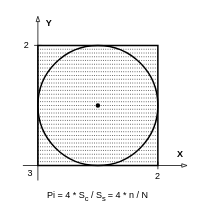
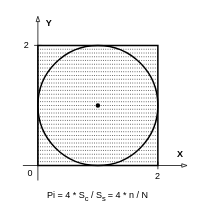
  <mxCell id="0" />
  <mxCell id="1" parent="0" />
  <mxCell id="2" value="" style="whiteSpace=wrap;html=1;aspect=fixed;fillColor=none;strokeWidth=2;fontFamily=Helvetica;" parent="1" vertex="1"><mxGeometry x="50" y="60" width="160" height="160" as="geometry" /></mxCell>
  <mxCell id="3" value="" style="endArrow=blockThin;html=1;rounded=0;endFill=0;strokeWidth=1;fontFamily=Helvetica;" parent="1" edge="1"><mxGeometry width="50" height="50" relative="1" as="geometry"><mxPoint x="50" y="240" as="sourcePoint" /><mxPoint x="50" y="20" as="targetPoint" /></mxGeometry></mxCell>
  <mxCell id="4" value="" style="endArrow=blockThin;html=1;rounded=0;endFill=0;strokeWidth=1;fontFamily=Helvetica;" parent="1" edge="1"><mxGeometry width="50" height="50" relative="1" as="geometry"><mxPoint x="30" y="220" as="sourcePoint" /><mxPoint x="250" y="220" as="targetPoint" /></mxGeometry></mxCell>
  <mxCell id="5" value="" style="ellipse;whiteSpace=wrap;html=1;aspect=fixed;fillColor=none;strokeWidth=2;fontFamily=Helvetica;" parent="1" vertex="1"><mxGeometry x="50" y="60" width="160" height="160" as="geometry" /></mxCell>
  <mxCell id="6" value="" style="endArrow=none;dashed=1;html=1;dashPattern=1 2;strokeWidth=1;rounded=0;fontFamily=Helvetica;" parent="1" edge="1"><mxGeometry width="50" height="50" relative="1" as="geometry"><mxPoint x="50" y="210" as="sourcePoint" /><mxPoint x="210" y="210" as="targetPoint" /></mxGeometry></mxCell>
  <mxCell id="7" value="" style="endArrow=none;dashed=1;html=1;dashPattern=1 2;strokeWidth=1;rounded=0;fontFamily=Helvetica;" parent="1" edge="1"><mxGeometry width="50" height="50" relative="1" as="geometry"><mxPoint x="50" y="214.84" as="sourcePoint" /><mxPoint x="210" y="215" as="targetPoint" /></mxGeometry></mxCell>
  <mxCell id="8" value="&lt;b&gt;X&lt;/b&gt;" style="text;html=1;align=center;verticalAlign=middle;whiteSpace=wrap;rounded=0;fontFamily=Helvetica;" parent="1" vertex="1"><mxGeometry x="230" y="190" width="20" height="30" as="geometry" /></mxCell>
  <mxCell id="9" value="&lt;font&gt;&lt;b&gt;Y&lt;/b&gt;&lt;/font&gt;" style="text;html=1;align=center;verticalAlign=middle;whiteSpace=wrap;rounded=0;fontFamily=Helvetica;" parent="1" vertex="1"><mxGeometry x="50" y="20" width="30" height="20" as="geometry" /></mxCell>
  <mxCell id="10" value="Pi = 4 * S&lt;sub style=&quot;&quot;&gt;c&lt;/sub&gt;&amp;nbsp;/ S&lt;sub style=&quot;&quot;&gt;s&amp;nbsp;&lt;/sub&gt;= 4 * n / N" style="text;html=1;align=center;verticalAlign=middle;whiteSpace=wrap;rounded=0;fontFamily=Helvetica;" parent="1" vertex="1"><mxGeometry x="30" y="251" width="200" height="20" as="geometry" /></mxCell>
- <mxCell id="11" value="&lt;font&gt;3&lt;/font&gt;" style="text;html=1;align=center;verticalAlign=middle;whiteSpace=wrap;rounded=0;fontFamily=Helvetica;" parent="1" vertex="1"><mxGeometry x="30" y="220" width="20" height="20" as="geometry" /></mxCell>
+ <mxCell id="11" value="&lt;font&gt;0&lt;/font&gt;" style="text;html=1;align=center;verticalAlign=middle;whiteSpace=wrap;rounded=0;fontFamily=Helvetica;" parent="1" vertex="1"><mxGeometry x="30" y="220" width="20" height="20" as="geometry" /></mxCell>
  <mxCell id="12" value="&lt;font&gt;2&lt;/font&gt;" style="text;html=1;align=center;verticalAlign=middle;whiteSpace=wrap;rounded=0;fontFamily=Helvetica;" parent="1" vertex="1"><mxGeometry x="200" y="220" width="20" height="30" as="geometry" /></mxCell>
  <mxCell id="13" value="2" style="text;html=1;align=center;verticalAlign=middle;whiteSpace=wrap;rounded=0;fontFamily=Helvetica;" parent="1" vertex="1"><mxGeometry x="20" y="50" width="30" height="20" as="geometry" /></mxCell>
  <mxCell id="14" value="" style="endArrow=none;dashed=1;html=1;dashPattern=1 2;strokeWidth=1;rounded=0;fontFamily=Helvetica;" parent="1" edge="1"><mxGeometry width="50" height="50" relative="1" as="geometry"><mxPoint x="50" y="205" as="sourcePoint" /><mxPoint x="210" y="205" as="targetPoint" /></mxGeometry></mxCell>
  <mxCell id="15" value="" style="endArrow=none;dashed=1;html=1;dashPattern=1 2;strokeWidth=1;rounded=0;fontFamily=Helvetica;" parent="1" edge="1"><mxGeometry width="50" height="50" relative="1" as="geometry"><mxPoint x="50" y="195" as="sourcePoint" /><mxPoint x="210" y="195" as="targetPoint" /></mxGeometry></mxCell>
  <mxCell id="16" value="" style="endArrow=none;dashed=1;html=1;dashPattern=1 2;strokeWidth=1;rounded=0;fontFamily=Helvetica;" parent="1" edge="1"><mxGeometry width="50" height="50" relative="1" as="geometry"><mxPoint x="50" y="199.84" as="sourcePoint" /><mxPoint x="210" y="200" as="targetPoint" /></mxGeometry></mxCell>
  <mxCell id="17" value="" style="endArrow=none;dashed=1;html=1;dashPattern=1 2;strokeWidth=1;rounded=0;fontFamily=Helvetica;" parent="1" edge="1"><mxGeometry width="50" height="50" relative="1" as="geometry"><mxPoint x="50" y="190" as="sourcePoint" /><mxPoint x="210" y="190" as="targetPoint" /></mxGeometry></mxCell>
  <mxCell id="18" value="" style="endArrow=none;dashed=1;html=1;dashPattern=1 2;strokeWidth=1;rounded=0;fontFamily=Helvetica;" parent="1" edge="1"><mxGeometry width="50" height="50" relative="1" as="geometry"><mxPoint x="50" y="185" as="sourcePoint" /><mxPoint x="210" y="185" as="targetPoint" /></mxGeometry></mxCell>
  <mxCell id="19" value="" style="endArrow=none;dashed=1;html=1;dashPattern=1 2;strokeWidth=1;rounded=0;fontFamily=Helvetica;" parent="1" edge="1"><mxGeometry width="50" height="50" relative="1" as="geometry"><mxPoint x="50" y="180" as="sourcePoint" /><mxPoint x="210" y="180" as="targetPoint" /></mxGeometry></mxCell>
  <mxCell id="20" value="" style="endArrow=none;dashed=1;html=1;dashPattern=1 2;strokeWidth=1;rounded=0;fontFamily=Helvetica;" parent="1" edge="1"><mxGeometry width="50" height="50" relative="1" as="geometry"><mxPoint x="50" y="170" as="sourcePoint" /><mxPoint x="210" y="170" as="targetPoint" /></mxGeometry></mxCell>
  <mxCell id="21" value="" style="endArrow=none;dashed=1;html=1;dashPattern=1 2;strokeWidth=1;rounded=0;fontFamily=Helvetica;" parent="1" edge="1"><mxGeometry width="50" height="50" relative="1" as="geometry"><mxPoint x="50" y="174.84" as="sourcePoint" /><mxPoint x="210" y="175" as="targetPoint" /></mxGeometry></mxCell>
  <mxCell id="22" value="" style="endArrow=none;dashed=1;html=1;dashPattern=1 2;strokeWidth=1;rounded=0;fontFamily=Helvetica;" parent="1" edge="1"><mxGeometry width="50" height="50" relative="1" as="geometry"><mxPoint x="50" y="165" as="sourcePoint" /><mxPoint x="210" y="165" as="targetPoint" /></mxGeometry></mxCell>
  <mxCell id="23" value="" style="endArrow=none;dashed=1;html=1;dashPattern=1 2;strokeWidth=1;rounded=0;fontFamily=Helvetica;" parent="1" edge="1"><mxGeometry width="50" height="50" relative="1" as="geometry"><mxPoint x="50" y="155" as="sourcePoint" /><mxPoint x="210" y="155" as="targetPoint" /></mxGeometry></mxCell>
  <mxCell id="24" value="" style="endArrow=none;dashed=1;html=1;dashPattern=1 2;strokeWidth=1;rounded=0;fontFamily=Helvetica;" parent="1" edge="1"><mxGeometry width="50" height="50" relative="1" as="geometry"><mxPoint x="50" y="159.84" as="sourcePoint" /><mxPoint x="210" y="160" as="targetPoint" /></mxGeometry></mxCell>
  <mxCell id="25" value="" style="endArrow=none;dashed=1;html=1;dashPattern=1 2;strokeWidth=1;rounded=0;fontFamily=Helvetica;" parent="1" edge="1"><mxGeometry width="50" height="50" relative="1" as="geometry"><mxPoint x="50" y="150" as="sourcePoint" /><mxPoint x="210" y="150" as="targetPoint" /></mxGeometry></mxCell>
  <mxCell id="26" value="" style="endArrow=none;dashed=1;html=1;dashPattern=1 2;strokeWidth=1;rounded=0;fontFamily=Helvetica;" parent="1" edge="1"><mxGeometry width="50" height="50" relative="1" as="geometry"><mxPoint x="50" y="145" as="sourcePoint" /><mxPoint x="210" y="145" as="targetPoint" /></mxGeometry></mxCell>
  <mxCell id="27" value="" style="endArrow=none;dashed=1;html=1;dashPattern=1 2;strokeWidth=1;rounded=0;fontFamily=Helvetica;" parent="1" edge="1"><mxGeometry width="50" height="50" relative="1" as="geometry"><mxPoint x="50" y="130" as="sourcePoint" /><mxPoint x="210" y="130" as="targetPoint" /></mxGeometry></mxCell>
  <mxCell id="28" value="" style="endArrow=none;dashed=1;html=1;dashPattern=1 2;strokeWidth=1;rounded=0;fontFamily=Helvetica;" parent="1" edge="1"><mxGeometry width="50" height="50" relative="1" as="geometry"><mxPoint x="50" y="134.84" as="sourcePoint" /><mxPoint x="210" y="135" as="targetPoint" /></mxGeometry></mxCell>
  <mxCell id="29" value="" style="endArrow=none;dashed=1;html=1;dashPattern=1 2;strokeWidth=1;rounded=0;fontFamily=Helvetica;" parent="1" edge="1"><mxGeometry width="50" height="50" relative="1" as="geometry"><mxPoint x="50" y="125" as="sourcePoint" /><mxPoint x="210" y="125" as="targetPoint" /></mxGeometry></mxCell>
  <mxCell id="30" value="" style="endArrow=none;dashed=1;html=1;dashPattern=1 2;strokeWidth=1;rounded=0;fontFamily=Helvetica;" parent="1" edge="1"><mxGeometry width="50" height="50" relative="1" as="geometry"><mxPoint x="50" y="115" as="sourcePoint" /><mxPoint x="210" y="115" as="targetPoint" /></mxGeometry></mxCell>
  <mxCell id="31" value="" style="endArrow=none;dashed=1;html=1;dashPattern=1 2;strokeWidth=1;rounded=0;fontFamily=Helvetica;" parent="1" edge="1"><mxGeometry width="50" height="50" relative="1" as="geometry"><mxPoint x="50" y="119.84" as="sourcePoint" /><mxPoint x="210" y="120" as="targetPoint" /></mxGeometry></mxCell>
  <mxCell id="32" value="" style="endArrow=none;dashed=1;html=1;dashPattern=1 2;strokeWidth=1;rounded=0;fontFamily=Helvetica;" parent="1" edge="1"><mxGeometry width="50" height="50" relative="1" as="geometry"><mxPoint x="50" y="110" as="sourcePoint" /><mxPoint x="210" y="110" as="targetPoint" /></mxGeometry></mxCell>
  <mxCell id="33" value="" style="endArrow=none;dashed=1;html=1;dashPattern=1 2;strokeWidth=1;rounded=0;fontFamily=Helvetica;" parent="1" edge="1"><mxGeometry width="50" height="50" relative="1" as="geometry"><mxPoint x="50" y="105" as="sourcePoint" /><mxPoint x="210" y="105" as="targetPoint" /></mxGeometry></mxCell>
  <mxCell id="34" value="" style="endArrow=none;dashed=1;html=1;dashPattern=1 2;strokeWidth=1;rounded=0;fontFamily=Helvetica;" parent="1" edge="1"><mxGeometry width="50" height="50" relative="1" as="geometry"><mxPoint x="50" y="100" as="sourcePoint" /><mxPoint x="210" y="100" as="targetPoint" /></mxGeometry></mxCell>
  <mxCell id="35" value="" style="endArrow=none;dashed=1;html=1;dashPattern=1 2;strokeWidth=1;rounded=0;fontFamily=Helvetica;" parent="1" edge="1"><mxGeometry width="50" height="50" relative="1" as="geometry"><mxPoint x="50" y="90" as="sourcePoint" /><mxPoint x="210" y="90" as="targetPoint" /></mxGeometry></mxCell>
  <mxCell id="36" value="" style="endArrow=none;dashed=1;html=1;dashPattern=1 2;strokeWidth=1;rounded=0;fontFamily=Helvetica;" parent="1" edge="1"><mxGeometry width="50" height="50" relative="1" as="geometry"><mxPoint x="50" y="94.84" as="sourcePoint" /><mxPoint x="210" y="95" as="targetPoint" /></mxGeometry></mxCell>
  <mxCell id="37" value="" style="endArrow=none;dashed=1;html=1;dashPattern=1 2;strokeWidth=1;rounded=0;fontFamily=Helvetica;" parent="1" edge="1"><mxGeometry width="50" height="50" relative="1" as="geometry"><mxPoint x="50" y="85" as="sourcePoint" /><mxPoint x="210" y="85" as="targetPoint" /></mxGeometry></mxCell>
  <mxCell id="38" value="" style="endArrow=none;dashed=1;html=1;dashPattern=1 2;strokeWidth=1;rounded=0;fontFamily=Helvetica;" parent="1" edge="1"><mxGeometry width="50" height="50" relative="1" as="geometry"><mxPoint x="50" y="75" as="sourcePoint" /><mxPoint x="210" y="75" as="targetPoint" /></mxGeometry></mxCell>
  <mxCell id="39" value="" style="endArrow=none;dashed=1;html=1;dashPattern=1 2;strokeWidth=1;rounded=0;fontFamily=Helvetica;" parent="1" edge="1"><mxGeometry width="50" height="50" relative="1" as="geometry"><mxPoint x="50" y="79.84" as="sourcePoint" /><mxPoint x="210" y="80" as="targetPoint" /></mxGeometry></mxCell>
  <mxCell id="40" value="" style="endArrow=none;dashed=1;html=1;dashPattern=1 2;strokeWidth=1;rounded=0;fontFamily=Helvetica;" parent="1" edge="1"><mxGeometry width="50" height="50" relative="1" as="geometry"><mxPoint x="50" y="70" as="sourcePoint" /><mxPoint x="210" y="70" as="targetPoint" /></mxGeometry></mxCell>
  <mxCell id="41" value="" style="endArrow=none;dashed=1;html=1;dashPattern=1 2;strokeWidth=1;rounded=0;fontFamily=Helvetica;" parent="1" edge="1"><mxGeometry width="50" height="50" relative="1" as="geometry"><mxPoint x="50" y="65" as="sourcePoint" /><mxPoint x="210" y="65" as="targetPoint" /></mxGeometry></mxCell>
  <mxCell id="42" value="" style="endArrow=none;dashed=1;html=1;dashPattern=1 2;strokeWidth=1;rounded=0;fontFamily=Helvetica;" parent="1" edge="1"><mxGeometry width="50" height="50" relative="1" as="geometry"><mxPoint x="50" y="140" as="sourcePoint" /><mxPoint x="210" y="140" as="targetPoint" /></mxGeometry></mxCell>
  <mxCell id="43" value="" style="shape=waypoint;sketch=0;fillStyle=solid;size=6;pointerEvents=1;points=[];fillColor=none;resizable=0;rotatable=0;perimeter=centerPerimeter;snapToPoint=1;fontFamily=Helvetica;" parent="1" vertex="1"><mxGeometry x="120" y="130" width="20" height="20" as="geometry" /></mxCell>
  <mxCell id="44" value="" style="endArrow=none;html=1;rounded=0;fontFamily=Helvetica;" parent="1" edge="1"><mxGeometry width="50" height="50" relative="1" as="geometry"><mxPoint x="45" y="59.86" as="sourcePoint" /><mxPoint x="55" y="59.86" as="targetPoint" /></mxGeometry></mxCell>
  <mxCell id="45" value="" style="endArrow=none;html=1;rounded=0;fontFamily=Helvetica;" parent="1" edge="1"><mxGeometry width="50" height="50" relative="1" as="geometry"><mxPoint x="210" y="225" as="sourcePoint" /><mxPoint x="210" y="215" as="targetPoint" /></mxGeometry></mxCell>
